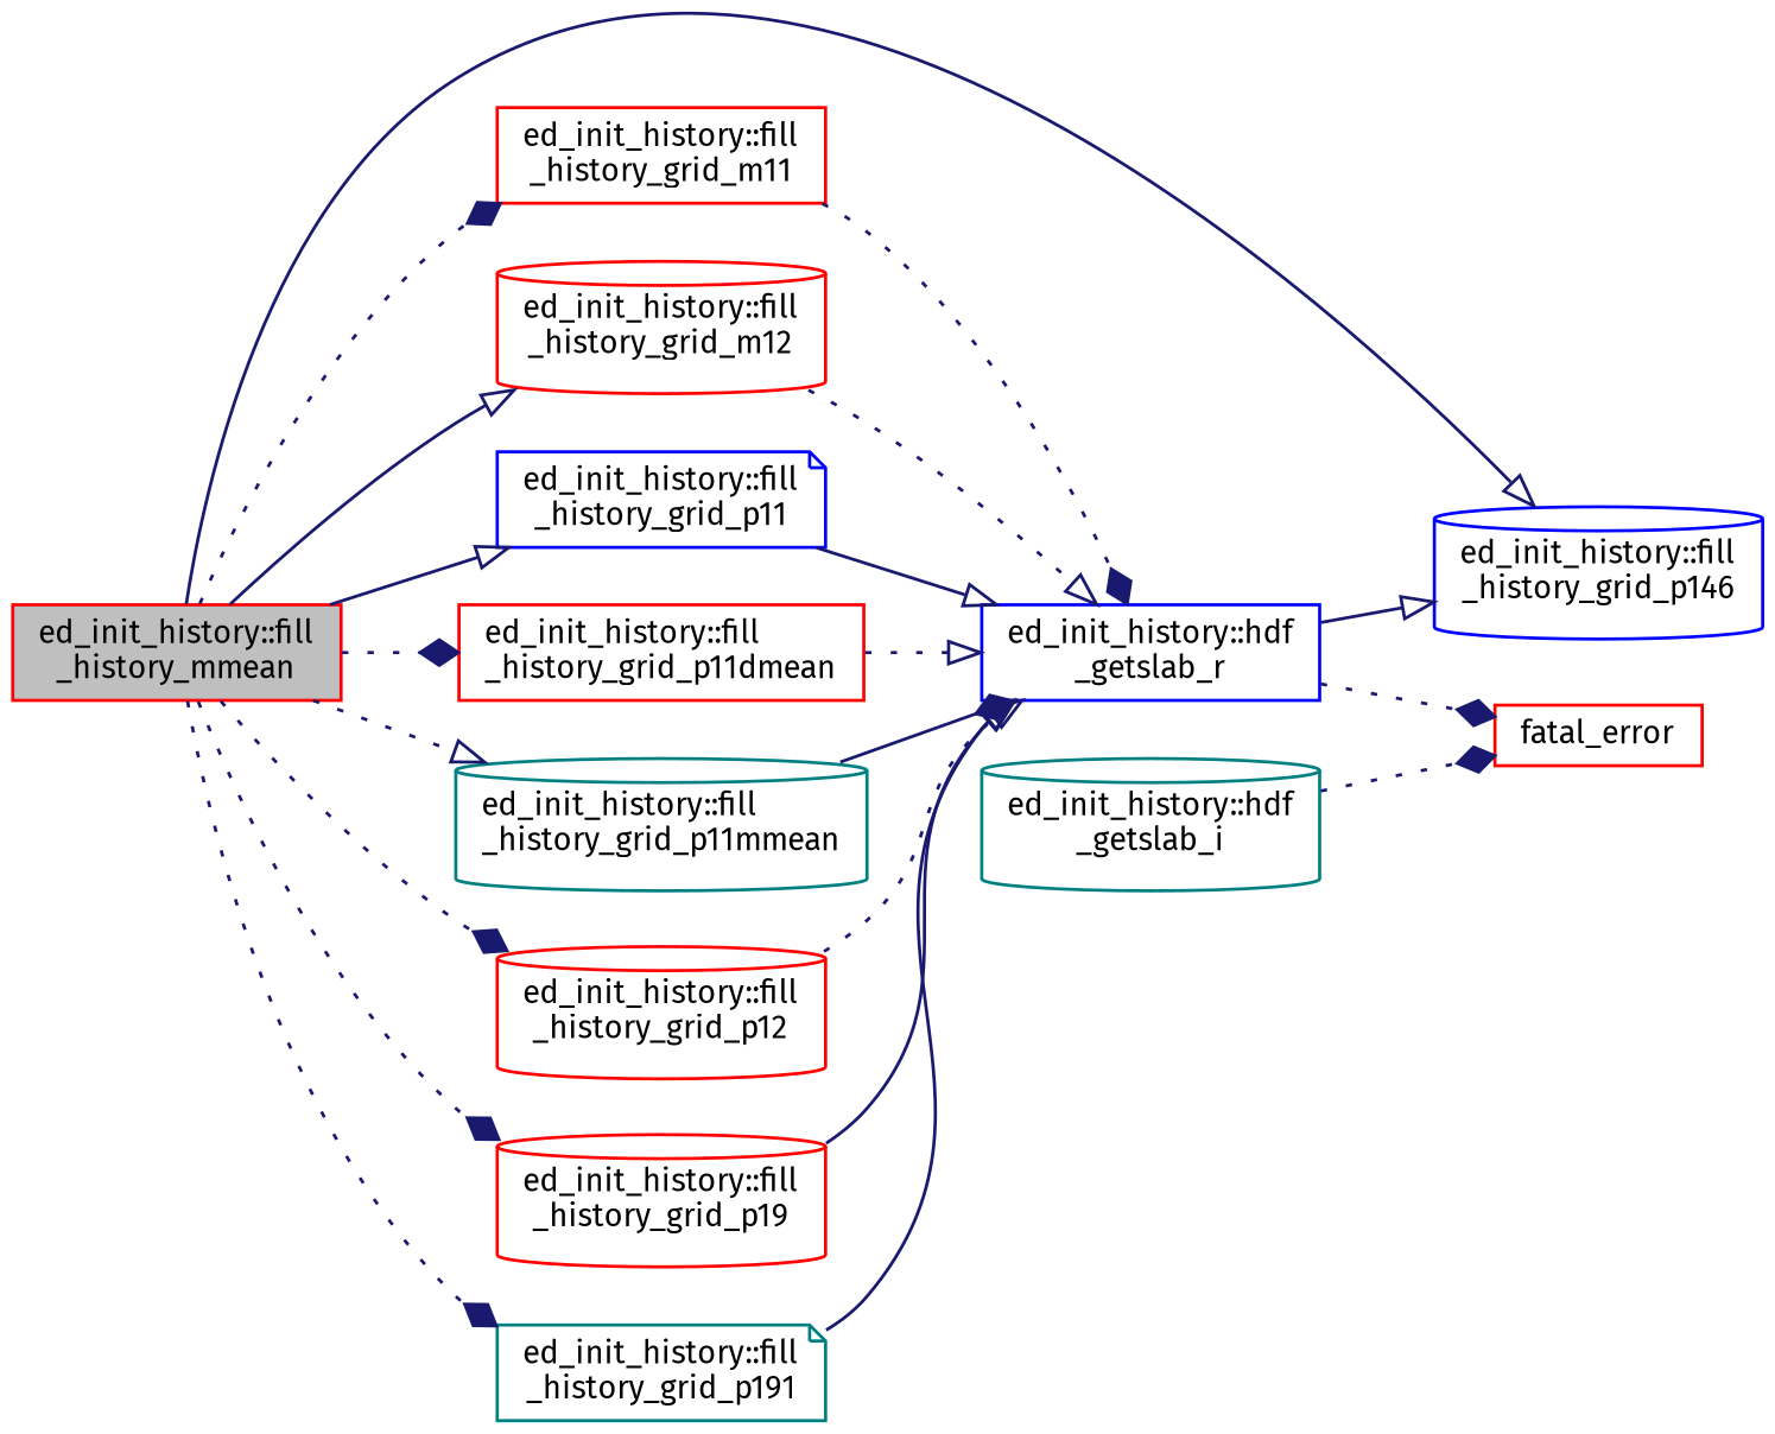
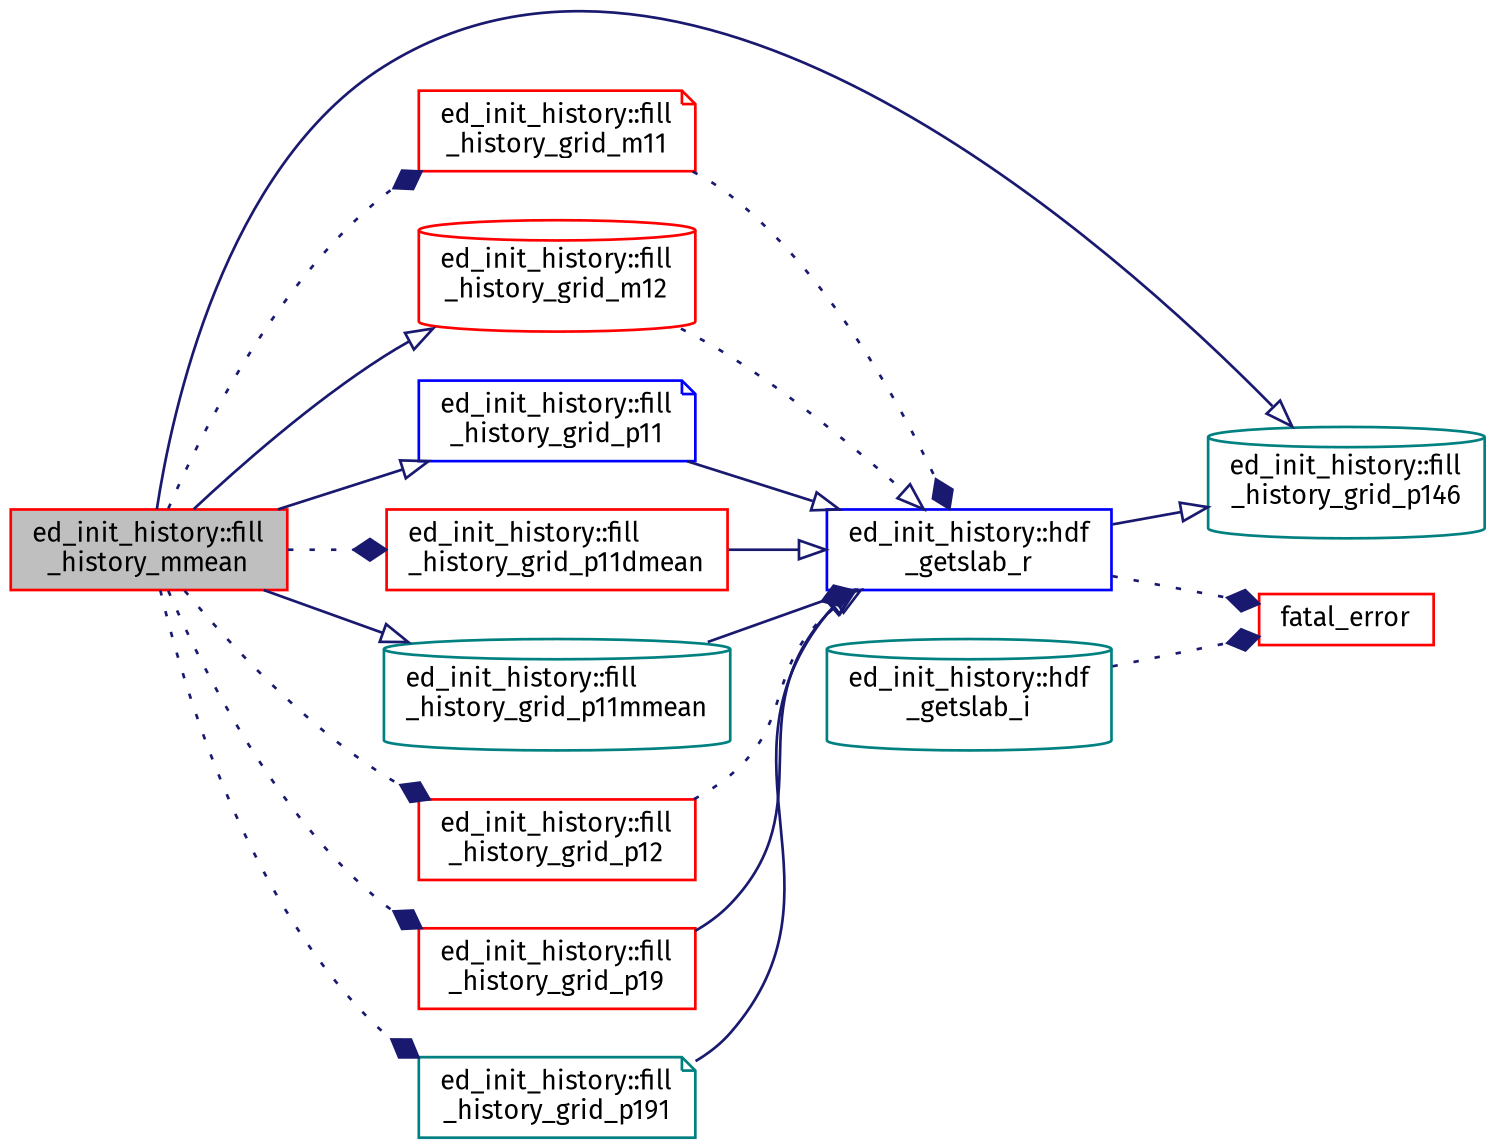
  digraph {
    fontname="Fira Sans"
    rankdir=LR
    node [color=red fillcolor=white fontname="Fira Sans" fontsize=10 shape=box style=filled]
    edge [arrowhead=onormal color=midnightblue fontname="Fira Sans" fontsize=10 labelfontname=Helvetica labelfontsize=10 style=dotted]
    n1 [fillcolor=grey75 fontcolor=black height=0.2 label="ed_init_history::fill\l_history_mmean" width=0.4]
-   n2 [height=0.2 label="ed_init_history::fill\l_history_grid_m11" width=0.4]
+   n2 [height=0.2 label="ed_init_history::fill\l_history_grid_m11" shape=note width=0.4]
    n3 [height=0.2 label="ed_init_history::fill\l_history_grid_m12" shape=cylinder width=0.4]
    n4 [color=blue height=0.2 label="ed_init_history::fill\l_history_grid_p11" shape=note width=0.4]
    n5 [height=0.2 label="ed_init_history::fill\l_history_grid_p11dmean" width=0.4]
    n6 [color=teal height=0.2 label="ed_init_history::fill\l_history_grid_p11mmean" shape=cylinder width=0.4]
-   n7 [height=0.2 label="ed_init_history::fill\l_history_grid_p12" shape=cylinder width=0.4]
-   n8 [color=blue height=0.2 label="ed_init_history::fill\l_history_grid_p146" shape=cylinder width=0.4]
-   n9 [height=0.2 label="ed_init_history::fill\l_history_grid_p19" shape=cylinder width=0.4]
+   n7 [height=0.2 label="ed_init_history::fill\l_history_grid_p12" width=0.4]
+   n8 [color=teal height=0.2 label="ed_init_history::fill\l_history_grid_p146" shape=cylinder width=0.4]
+   n9 [height=0.2 label="ed_init_history::fill\l_history_grid_p19" width=0.4]
    n10 [color=teal height=0.2 label="ed_init_history::fill\l_history_grid_p191" shape=note width=0.4]
    n11 [color=blue height=0.2 label="ed_init_history::hdf\l_getslab_r" width=0.4]
    n12 [height=0.2 label=fatal_error width=0.4]
    n13 [color=teal height=0.2 label="ed_init_history::hdf\l_getslab_i" shape=cylinder width=0.4]
    n1 -> n2 [arrowhead=diamond]
    n1 -> n3 [style=solid]
    n1 -> n4 [style=solid]
    n1 -> n5 [arrowhead=diamond]
-   n1 -> n6
+   n1 -> n6 [style=solid]
    n1 -> n7 [arrowhead=diamond]
    n1 -> n8 [style=solid]
    n1 -> n9 [arrowhead=diamond]
    n1 -> n10 [arrowhead=diamond]
    n2 -> n11 [arrowhead=diamond]
    n3 -> n11
    n4 -> n11 [style=solid]
-   n5 -> n11
+   n5 -> n11 [style=solid]
    n6 -> n11 [arrowhead=diamond style=solid]
    n7 -> n11
    n9 -> n11 [style=solid]
    n10 -> n11 [style=solid]
    n11 -> n8 [style=solid]
    n11 -> n12 [arrowhead=diamond]
    n13 -> n12 [arrowhead=diamond]
  }
